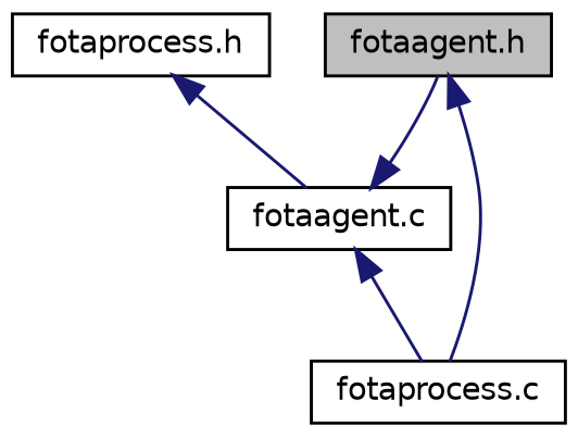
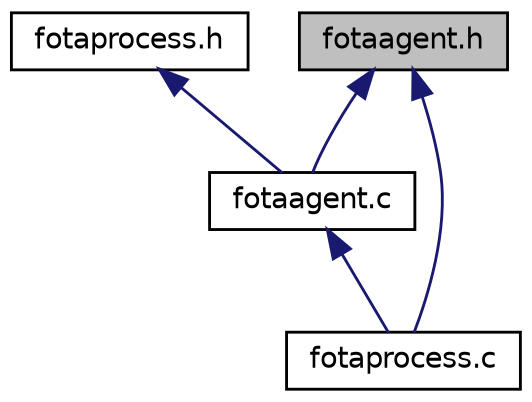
  digraph {
    node [color=black fillcolor=white fontname=Helvetica fontsize=10 shape=record style=filled]
    edge [color=midnightblue dir=back fontname=Helvetica fontsize=10 labelfontname=Helvetica labelfontsize=10 style=solid]
    n1 [fillcolor=grey75 fontcolor=black height=0.2 label="fotaagent.h" width=0.4]
    n2 [height=0.2 label="fotaagent.c" width=0.4]
    n3 [height=0.2 label="fotaprocess.c" width=0.4]
    n4 [height=0.2 label="fotaprocess.h" width=0.4]
-   n2 -> n1
+   n1 -> n2
    n1 -> n3
    n2 -> n3
    n4 -> n2
  }
